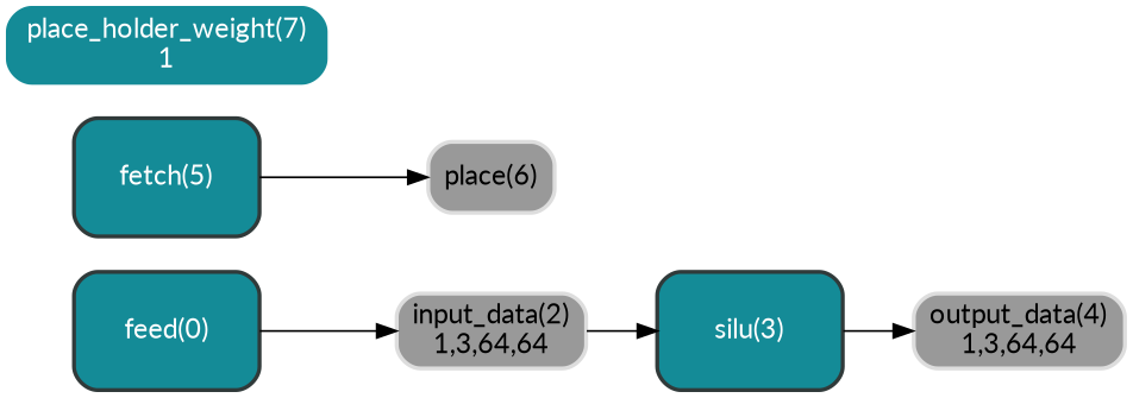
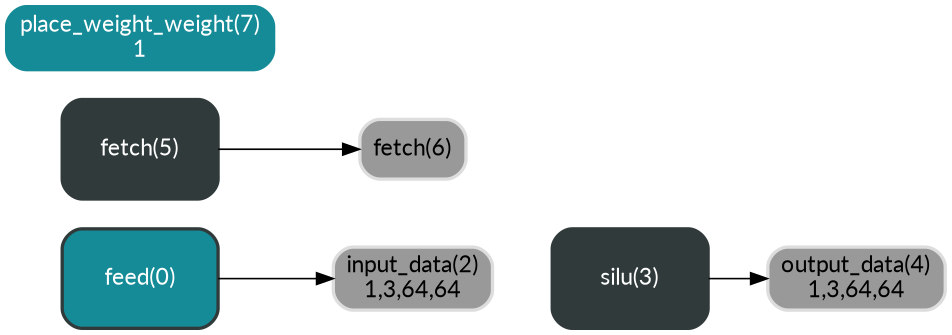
  digraph {
    fontname=Lato
    rankdir=LR
    node [color="#dddddd" fontname=Lato shape=box style="rounded,filled,bold" fontcolor="#ffffff"]
    edge [fontname=Lato]
    n1 [fillcolor="#999999" label="output_data(4)\n1,3,64,64" fontcolor=""]
-   n2 [color="#303A3A" height=0.84 label="fetch(5)" width=1.3 fillcolor="#148b97"]
-   n3 [fillcolor="#999999" label="place(6)" fontcolor=""]
+   n2 [color="#303A3A" height=0.84 label="fetch(5)" width=1.3]
+   n3 [fillcolor="#999999" label="fetch(6)" fontcolor=""]
    n4 [fillcolor="#999999" label="input_data(2)\n1,3,64,64" fontcolor=""]
-   n5 [color="#303A3A" height=0.84 label="silu(3)" width=1.3 fillcolor="#148b97"]
+   n5 [color="#303A3A" height=0.84 label="silu(3)" width=1.3]
    n6 [color="#303A3A" fillcolor="#148b97" height=0.84 label="feed(0)" width=1.3]
-   n7 [color="#148b97" label="place_holder_weight(7)\n1"]
+   n7 [color="#148b97" label="place_weight_weight(7)\n1"]
    n2 -> n3
-   n4 -> n5
    n5 -> n1
    n6 -> n4
  }
